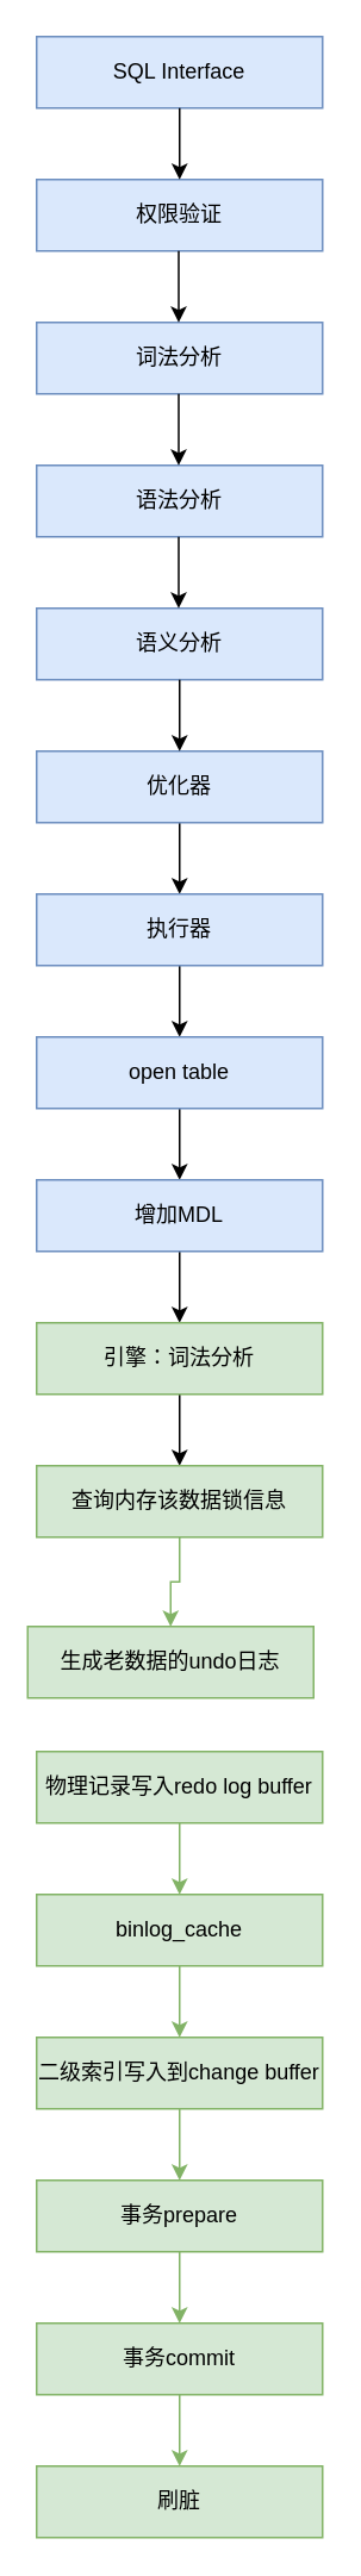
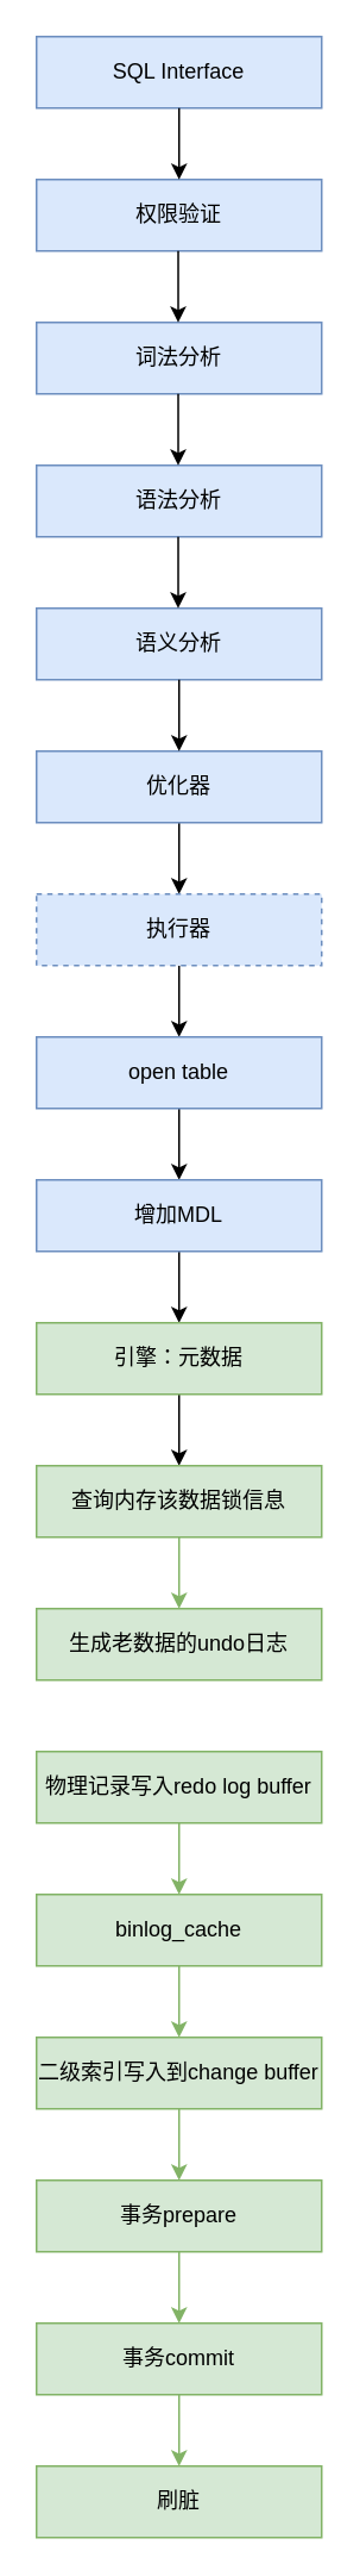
  <mxCell id="0" />
  <mxCell id="1" parent="0" />
  <mxCell id="2" value="SQL Interface" style="rounded=0;whiteSpace=wrap;html=1;fillColor=#dae8fc;strokeColor=#6c8ebf;" vertex="1" parent="1"><mxGeometry x="20" y="20" width="160" height="40" as="geometry" /></mxCell>
  <mxCell id="3" value="权限验证" style="rounded=0;whiteSpace=wrap;html=1;fillColor=#dae8fc;strokeColor=#6c8ebf;" vertex="1" parent="1"><mxGeometry x="20" y="100" width="160" height="40" as="geometry" /></mxCell>
  <mxCell id="4" value="词法分析" style="rounded=0;whiteSpace=wrap;html=1;fillColor=#dae8fc;strokeColor=#6c8ebf;" vertex="1" parent="1"><mxGeometry x="20" y="180" width="160" height="40" as="geometry" /></mxCell>
  <mxCell id="5" value="语法分析" style="rounded=0;whiteSpace=wrap;html=1;fillColor=#dae8fc;strokeColor=#6c8ebf;" vertex="1" parent="1"><mxGeometry x="20" y="260" width="160" height="40" as="geometry" /></mxCell>
  <mxCell id="6" value="语义分析" style="rounded=0;whiteSpace=wrap;html=1;fillColor=#dae8fc;strokeColor=#6c8ebf;" vertex="1" parent="1"><mxGeometry x="20" y="340" width="160" height="40" as="geometry" /></mxCell>
  <mxCell id="7" value="" style="edgeStyle=orthogonalEdgeStyle;rounded=0;orthogonalLoop=1;jettySize=auto;html=1;" edge="1" parent="1" source="8" target="10"><mxGeometry relative="1" as="geometry" /></mxCell>
  <mxCell id="8" value="优化器" style="rounded=0;whiteSpace=wrap;html=1;fillColor=#dae8fc;strokeColor=#6c8ebf;" vertex="1" parent="1"><mxGeometry x="20" y="420" width="160" height="40" as="geometry" /></mxCell>
  <mxCell id="9" value="" style="edgeStyle=orthogonalEdgeStyle;rounded=0;orthogonalLoop=1;jettySize=auto;html=1;" edge="1" parent="1" source="10" target="12"><mxGeometry relative="1" as="geometry" /></mxCell>
- <mxCell id="10" value="执行器" style="rounded=0;whiteSpace=wrap;html=1;fillColor=#dae8fc;strokeColor=#6c8ebf;" vertex="1" parent="1"><mxGeometry x="20" y="500" width="160" height="40" as="geometry" /></mxCell>
+ <mxCell id="10" value="执行器" style="rounded=0;whiteSpace=wrap;html=1;fillColor=#dae8fc;strokeColor=#6c8ebf;dashed=1;" vertex="1" parent="1"><mxGeometry x="20" y="500" width="160" height="40" as="geometry" /></mxCell>
  <mxCell id="11" value="" style="edgeStyle=orthogonalEdgeStyle;rounded=0;orthogonalLoop=1;jettySize=auto;html=1;" edge="1" parent="1" source="12" target="14"><mxGeometry relative="1" as="geometry" /></mxCell>
  <mxCell id="12" value="open table" style="rounded=0;whiteSpace=wrap;html=1;fillColor=#dae8fc;strokeColor=#6c8ebf;" vertex="1" parent="1"><mxGeometry x="20" y="580" width="160" height="40" as="geometry" /></mxCell>
  <mxCell id="13" value="" style="edgeStyle=orthogonalEdgeStyle;rounded=0;orthogonalLoop=1;jettySize=auto;html=1;" edge="1" parent="1" source="14" target="16"><mxGeometry relative="1" as="geometry" /></mxCell>
  <mxCell id="14" value="增加MDL" style="rounded=0;whiteSpace=wrap;html=1;fillColor=#dae8fc;strokeColor=#6c8ebf;" vertex="1" parent="1"><mxGeometry x="20" y="660" width="160" height="40" as="geometry" /></mxCell>
  <mxCell id="15" value="" style="edgeStyle=orthogonalEdgeStyle;rounded=0;orthogonalLoop=1;jettySize=auto;html=1;" edge="1" parent="1" source="16" target="18"><mxGeometry relative="1" as="geometry" /></mxCell>
- <mxCell id="16" value="引擎：词法分析" style="rounded=0;whiteSpace=wrap;html=1;fillColor=#d5e8d4;strokeColor=#82b366;" vertex="1" parent="1"><mxGeometry x="20" y="740" width="160" height="40" as="geometry" /></mxCell>
+ <mxCell id="16" value="引擎：元数据" style="rounded=0;whiteSpace=wrap;html=1;fillColor=#d5e8d4;strokeColor=#82b366;" vertex="1" parent="1"><mxGeometry x="20" y="740" width="160" height="40" as="geometry" /></mxCell>
  <mxCell id="17" value="" style="edgeStyle=orthogonalEdgeStyle;rounded=0;orthogonalLoop=1;jettySize=auto;html=1;fillColor=#d5e8d4;strokeColor=#82b366;" edge="1" parent="1" source="18" target="19"><mxGeometry relative="1" as="geometry" /></mxCell>
  <mxCell id="18" value="查询内存该数据锁信息" style="rounded=0;whiteSpace=wrap;html=1;fillColor=#d5e8d4;strokeColor=#82b366;" vertex="1" parent="1"><mxGeometry x="20" y="820" width="160" height="40" as="geometry" /></mxCell>
- <mxCell id="19" value="生成老数据的undo日志" style="rounded=0;whiteSpace=wrap;html=1;fillColor=#d5e8d4;strokeColor=#82b366;" vertex="1" parent="1"><mxGeometry x="15" y="910" width="160" height="40" as="geometry" /></mxCell>
+ <mxCell id="19" value="生成老数据的undo日志" style="rounded=0;whiteSpace=wrap;html=1;fillColor=#d5e8d4;strokeColor=#82b366;" vertex="1" parent="1"><mxGeometry x="20" y="900" width="160" height="40" as="geometry" /></mxCell>
  <mxCell id="20" value="" style="edgeStyle=orthogonalEdgeStyle;rounded=0;orthogonalLoop=1;jettySize=auto;html=1;fillColor=#d5e8d4;strokeColor=#82b366;" edge="1" parent="1" source="21" target="23"><mxGeometry relative="1" as="geometry" /></mxCell>
  <mxCell id="21" value="物理记录写入redo log buffer" style="rounded=0;whiteSpace=wrap;html=1;fillColor=#d5e8d4;strokeColor=#82b366;" vertex="1" parent="1"><mxGeometry x="20" y="980" width="160" height="40" as="geometry" /></mxCell>
  <mxCell id="22" value="" style="edgeStyle=orthogonalEdgeStyle;rounded=0;orthogonalLoop=1;jettySize=auto;html=1;fillColor=#d5e8d4;strokeColor=#82b366;" edge="1" parent="1" source="23" target="25"><mxGeometry relative="1" as="geometry" /></mxCell>
  <mxCell id="23" value="binlog_cache" style="rounded=0;whiteSpace=wrap;html=1;fillColor=#d5e8d4;strokeColor=#82b366;" vertex="1" parent="1"><mxGeometry x="20" y="1060" width="160" height="40" as="geometry" /></mxCell>
  <mxCell id="24" value="" style="edgeStyle=orthogonalEdgeStyle;rounded=0;orthogonalLoop=1;jettySize=auto;html=1;fillColor=#d5e8d4;strokeColor=#82b366;" edge="1" parent="1" source="25" target="27"><mxGeometry relative="1" as="geometry" /></mxCell>
  <mxCell id="25" value="二级索引写入到change buffer" style="rounded=0;whiteSpace=wrap;html=1;fillColor=#d5e8d4;strokeColor=#82b366;" vertex="1" parent="1"><mxGeometry x="20" y="1140" width="160" height="40" as="geometry" /></mxCell>
  <mxCell id="26" value="" style="edgeStyle=orthogonalEdgeStyle;rounded=0;orthogonalLoop=1;jettySize=auto;html=1;fillColor=#d5e8d4;strokeColor=#82b366;" edge="1" parent="1" source="27" target="29"><mxGeometry relative="1" as="geometry" /></mxCell>
  <mxCell id="27" value="事务prepare" style="rounded=0;whiteSpace=wrap;html=1;fillColor=#d5e8d4;strokeColor=#82b366;" vertex="1" parent="1"><mxGeometry x="20" y="1220" width="160" height="40" as="geometry" /></mxCell>
  <mxCell id="28" value="" style="edgeStyle=orthogonalEdgeStyle;rounded=0;orthogonalLoop=1;jettySize=auto;html=1;fillColor=#d5e8d4;strokeColor=#82b366;" edge="1" parent="1" source="29" target="30"><mxGeometry relative="1" as="geometry" /></mxCell>
  <mxCell id="29" value="事务commit" style="rounded=0;whiteSpace=wrap;html=1;fillColor=#d5e8d4;strokeColor=#82b366;" vertex="1" parent="1"><mxGeometry x="20" y="1300" width="160" height="40" as="geometry" /></mxCell>
  <mxCell id="30" value="刷脏" style="rounded=0;whiteSpace=wrap;html=1;fillColor=#d5e8d4;strokeColor=#82b366;" vertex="1" parent="1"><mxGeometry x="20" y="1380" width="160" height="40" as="geometry" /></mxCell>
  <mxCell id="31" value="" style="endArrow=classic;html=1;exitX=0.5;exitY=1;exitDx=0;exitDy=0;entryX=0.5;entryY=0;entryDx=0;entryDy=0;" edge="1" parent="1" source="2" target="3"><mxGeometry width="50" height="50" relative="1" as="geometry"><mxPoint x="170" y="70" as="sourcePoint" /><mxPoint x="220" y="20" as="targetPoint" /></mxGeometry></mxCell>
  <mxCell id="32" value="" style="endArrow=classic;html=1;exitX=0.5;exitY=1;exitDx=0;exitDy=0;entryX=0.5;entryY=0;entryDx=0;entryDy=0;" edge="1" parent="1"><mxGeometry width="50" height="50" relative="1" as="geometry"><mxPoint x="99.5" y="140" as="sourcePoint" /><mxPoint x="99.5" y="180" as="targetPoint" /></mxGeometry></mxCell>
  <mxCell id="33" value="" style="endArrow=classic;html=1;exitX=0.5;exitY=1;exitDx=0;exitDy=0;entryX=0.5;entryY=0;entryDx=0;entryDy=0;" edge="1" parent="1"><mxGeometry width="50" height="50" relative="1" as="geometry"><mxPoint x="99.5" y="220" as="sourcePoint" /><mxPoint x="99.5" y="260" as="targetPoint" /></mxGeometry></mxCell>
  <mxCell id="34" value="" style="endArrow=classic;html=1;exitX=0.5;exitY=1;exitDx=0;exitDy=0;entryX=0.5;entryY=0;entryDx=0;entryDy=0;" edge="1" parent="1"><mxGeometry width="50" height="50" relative="1" as="geometry"><mxPoint x="99.5" y="300" as="sourcePoint" /><mxPoint x="99.5" y="340" as="targetPoint" /></mxGeometry></mxCell>
  <mxCell id="35" value="" style="endArrow=classic;html=1;exitX=0.5;exitY=1;exitDx=0;exitDy=0;entryX=0.5;entryY=0;entryDx=0;entryDy=0;" edge="1" parent="1" source="6" target="8"><mxGeometry width="50" height="50" relative="1" as="geometry"><mxPoint x="170" y="270" as="sourcePoint" /><mxPoint x="220" y="220" as="targetPoint" /></mxGeometry></mxCell>
